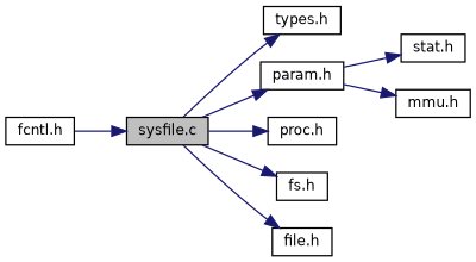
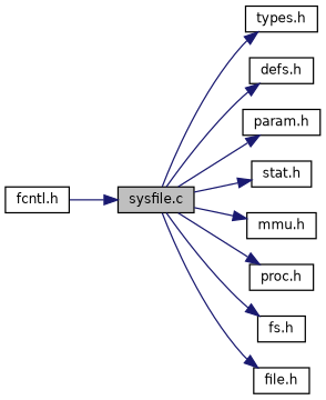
  digraph {
    rankdir=LR
    node [color=black fillcolor=white fontname=Helvetica fontsize=10 shape=record style=filled]
    edge [color=midnightblue fontname=Helvetica fontsize=10 labelfontname=Helvetica labelfontsize=10 style=solid]
    n1 [fillcolor=grey75 fontcolor=black height=0.2 label="sysfile.c" width=0.4]
    n2 [height=0.2 label="types.h" width=0.4]
+   n3 [height=0.2 label="defs.h" width=0.4]
    n4 [height=0.2 label="param.h" width=0.4]
    n5 [height=0.2 label="stat.h" width=0.4]
    n6 [height=0.2 label="mmu.h" width=0.4]
    n7 [height=0.2 label="proc.h" width=0.4]
    n8 [height=0.2 label="fs.h" width=0.4]
    n9 [height=0.2 label="file.h" width=0.4]
    n10 [height=0.2 label="fcntl.h" width=0.4]
    n1 -> n2
+   n1 -> n3
    n1 -> n4
-   n4 -> n5
-   n4 -> n6
+   n1 -> n5
+   n1 -> n6
    n1 -> n7
    n1 -> n8
    n1 -> n9
    n10 -> n1
  }
